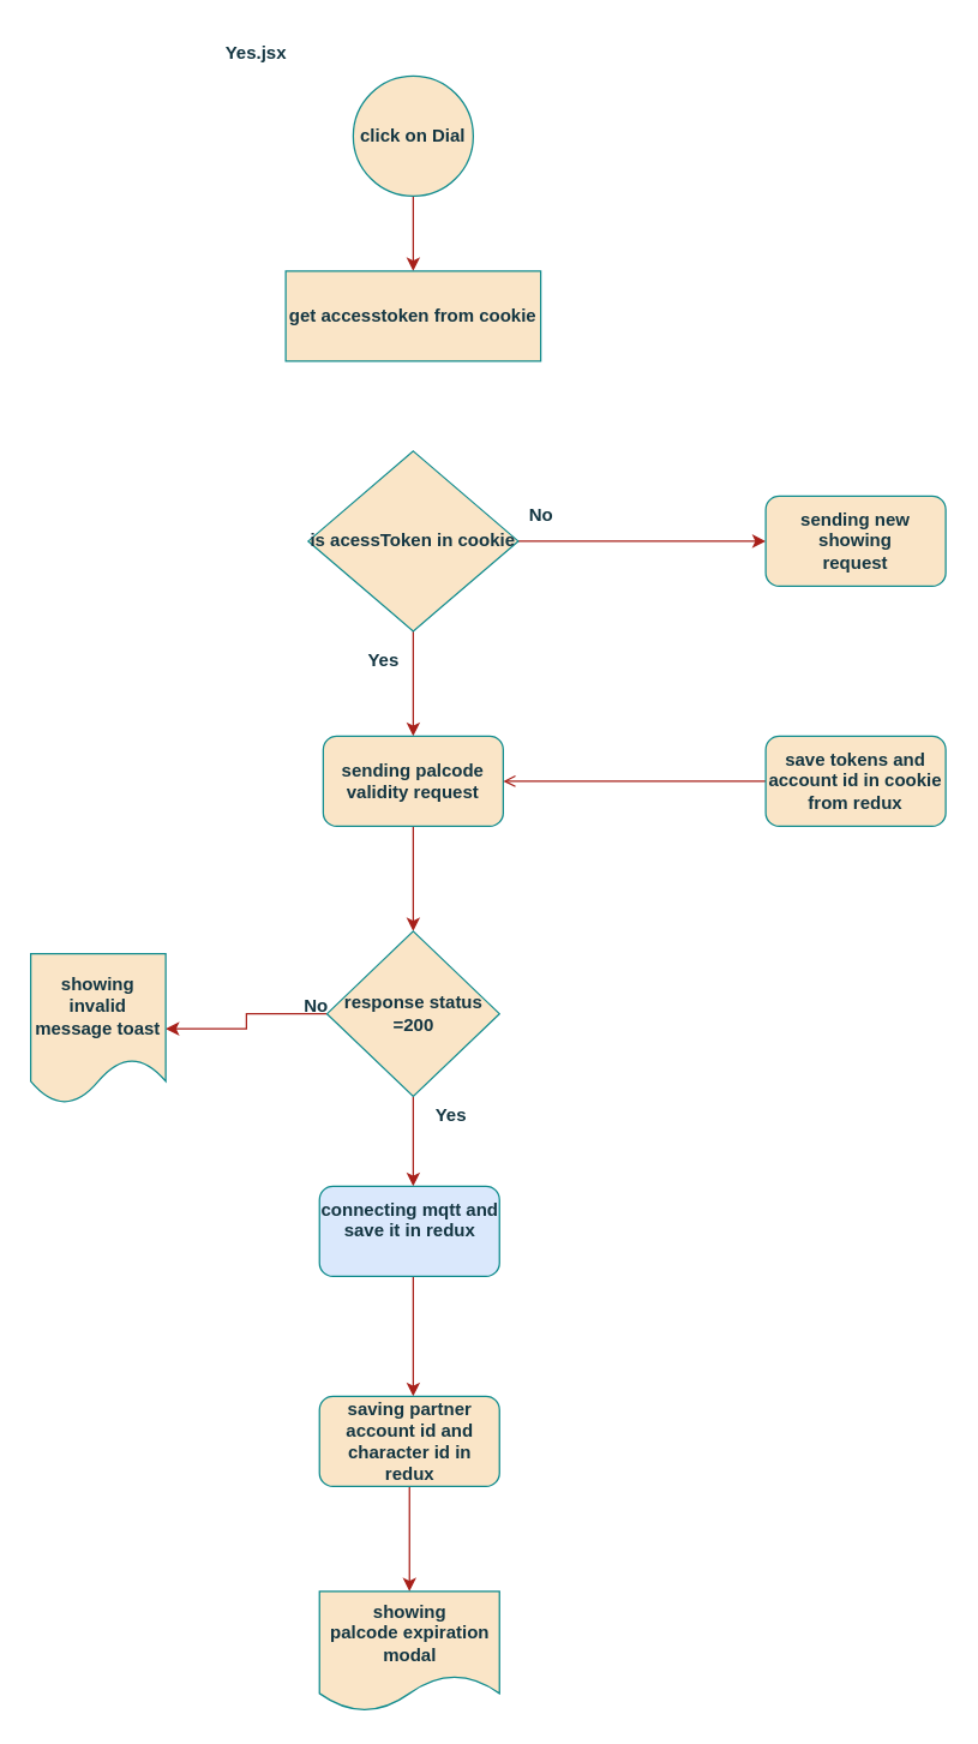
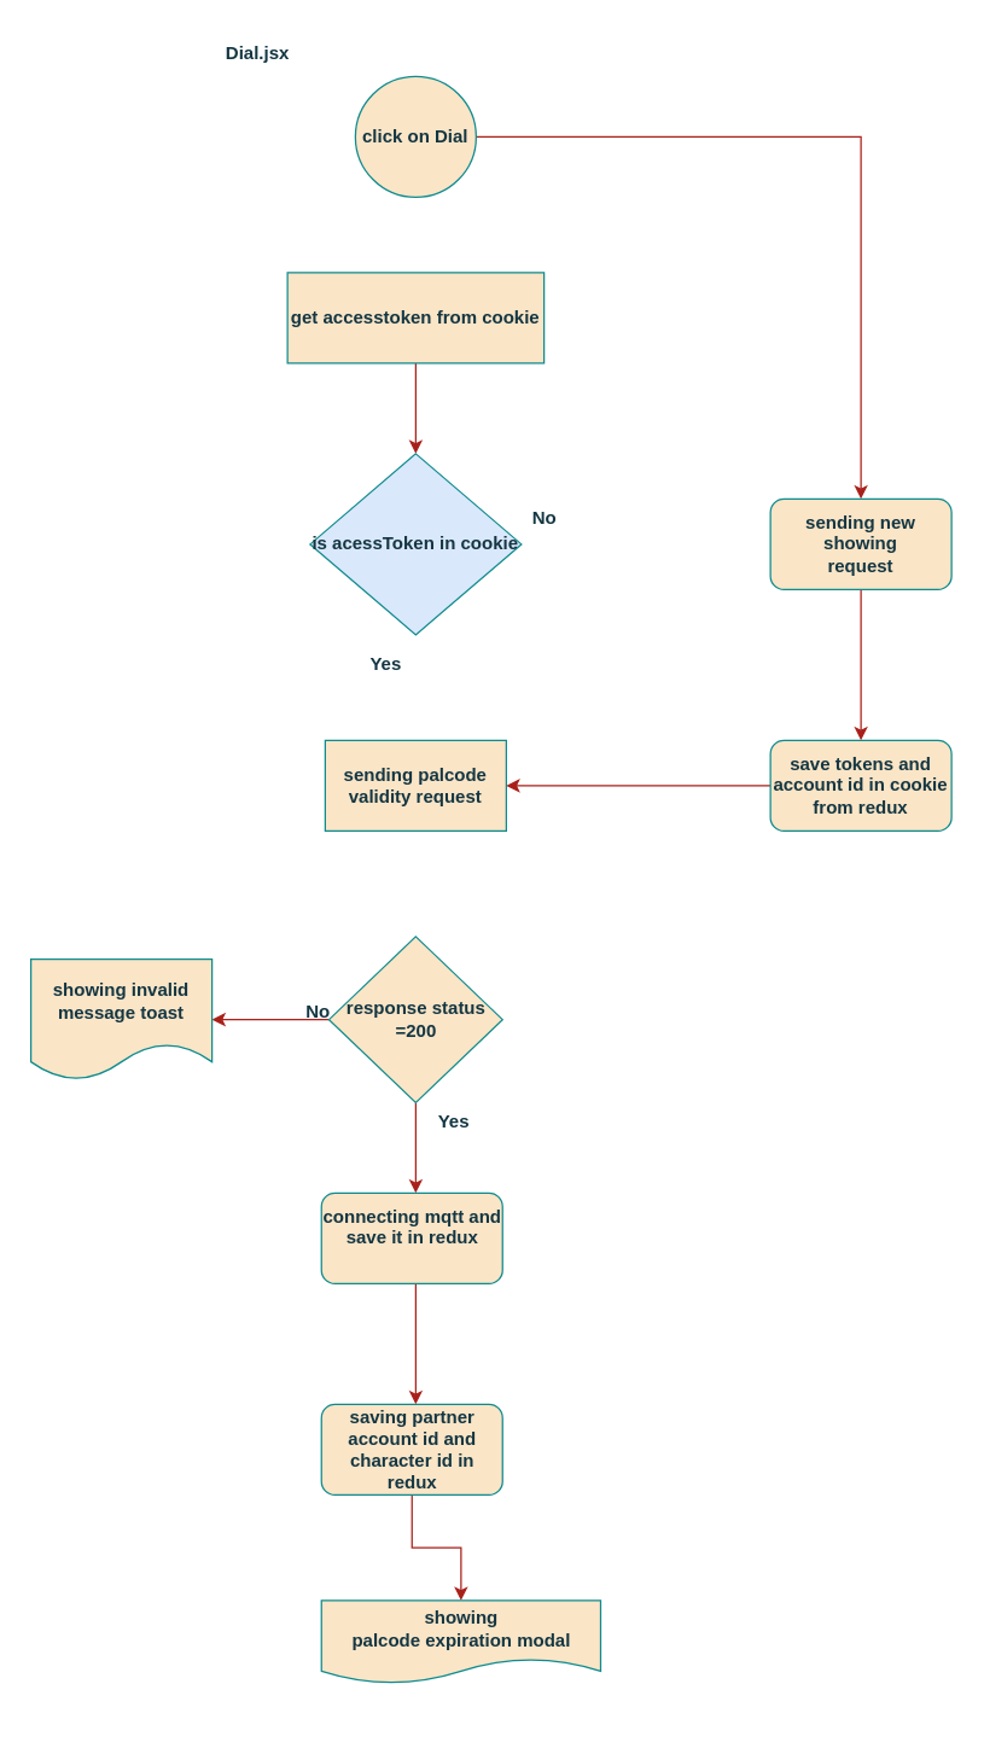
  <mxCell id="0" />
  <mxCell id="1" parent="0" />
- <mxCell id="2" value="" style="edgeStyle=orthogonalEdgeStyle;rounded=0;orthogonalLoop=1;jettySize=auto;html=1;labelBackgroundColor=none;strokeColor=#A8201A;fontColor=default;" edge="1" parent="1" source="3" target="5"><mxGeometry relative="1" as="geometry" /></mxCell>
+ <mxCell id="2" value="" style="edgeStyle=orthogonalEdgeStyle;rounded=0;orthogonalLoop=1;jettySize=auto;html=1;labelBackgroundColor=none;strokeColor=#A8201A;fontColor=default;" edge="1" parent="1" source="3" target="21"><mxGeometry relative="1" as="geometry" /></mxCell>
  <mxCell id="3" value="click on Dial " style="ellipse;whiteSpace=wrap;html=1;aspect=fixed;labelBackgroundColor=none;fillColor=#FAE5C7;strokeColor=#0F8B8D;fontColor=#143642;fontStyle=1" vertex="1" parent="1"><mxGeometry x="235" y="50" width="80" height="80" as="geometry" /></mxCell>
+ <mxCell id="4" value="" style="edgeStyle=orthogonalEdgeStyle;rounded=0;orthogonalLoop=1;jettySize=auto;html=1;labelBackgroundColor=none;strokeColor=#A8201A;fontColor=default;" edge="1" parent="1" source="5" target="8"><mxGeometry relative="1" as="geometry" /></mxCell>
  <mxCell id="5" value="get accesstoken from cookie" style="rounded=0;whiteSpace=wrap;html=1;labelBackgroundColor=none;fillColor=#FAE5C7;strokeColor=#0F8B8D;fontColor=#143642;fontStyle=1" vertex="1" parent="1"><mxGeometry x="190" y="180" width="170" height="60" as="geometry" /></mxCell>
- <mxCell id="6" value="" style="edgeStyle=orthogonalEdgeStyle;rounded=0;orthogonalLoop=1;jettySize=auto;html=1;labelBackgroundColor=none;strokeColor=#A8201A;fontColor=default;" edge="1" parent="1" source="8" target="10"><mxGeometry relative="1" as="geometry"><Array as="points"><mxPoint x="275" y="460" /><mxPoint x="275" y="460" /></Array></mxGeometry></mxCell>
- <mxCell id="7" style="edgeStyle=orthogonalEdgeStyle;rounded=0;orthogonalLoop=1;jettySize=auto;html=1;labelBackgroundColor=none;strokeColor=#A8201A;fontColor=default;" edge="1" parent="1" source="8" target="21"><mxGeometry relative="1" as="geometry" /></mxCell>
- <mxCell id="8" value="is acessToken in cookie" style="rhombus;whiteSpace=wrap;html=1;labelBackgroundColor=none;fillColor=#FAE5C7;strokeColor=#0F8B8D;fontColor=#143642;fontStyle=1" vertex="1" parent="1"><mxGeometry x="205" y="300" width="140" height="120" as="geometry" /></mxCell>
- <mxCell id="9" value="" style="edgeStyle=orthogonalEdgeStyle;rounded=0;orthogonalLoop=1;jettySize=auto;html=1;labelBackgroundColor=none;strokeColor=#A8201A;fontColor=default;" edge="1" parent="1" source="10" target="14"><mxGeometry relative="1" as="geometry" /></mxCell>
- <mxCell id="10" value="sending palcode validity request " style="whiteSpace=wrap;html=1;labelBackgroundColor=none;fillColor=#FAE5C7;strokeColor=#0F8B8D;fontColor=#143642;fontStyle=1;rounded=1;" vertex="1" parent="1"><mxGeometry x="215" y="490" width="120" height="60" as="geometry" /></mxCell>
+ <mxCell id="8" value="is acessToken in cookie" style="rhombus;whiteSpace=wrap;html=1;labelBackgroundColor=none;fillColor=#dae8fc;strokeColor=#0F8B8D;fontColor=#143642;fontStyle=1;" vertex="1" parent="1"><mxGeometry x="205" y="300" width="140" height="120" as="geometry" /></mxCell>
+ <mxCell id="10" value="sending palcode validity request " style="whiteSpace=wrap;html=1;labelBackgroundColor=none;fillColor=#FAE5C7;strokeColor=#0F8B8D;fontColor=#143642;fontStyle=1" vertex="1" parent="1"><mxGeometry x="215" y="490" width="120" height="60" as="geometry" /></mxCell>
  <mxCell id="11" value="Yes" style="text;html=1;align=center;verticalAlign=middle;resizable=0;points=[];autosize=1;strokeColor=none;fillColor=none;labelBackgroundColor=none;fontColor=#143642;fontStyle=1" vertex="1" parent="1"><mxGeometry x="235" y="425" width="40" height="30" as="geometry" /></mxCell>
  <mxCell id="12" value="" style="edgeStyle=orthogonalEdgeStyle;rounded=0;orthogonalLoop=1;jettySize=auto;html=1;labelBackgroundColor=none;strokeColor=#A8201A;fontColor=default;" edge="1" parent="1" source="14"><mxGeometry relative="1" as="geometry"><mxPoint x="275" y="790" as="targetPoint" /></mxGeometry></mxCell>
  <mxCell id="13" value="" style="edgeStyle=orthogonalEdgeStyle;rounded=0;orthogonalLoop=1;jettySize=auto;html=1;strokeColor=#A8201A;fontColor=#143642;fillColor=#FAE5C7;" edge="1" parent="1" source="14" target="26"><mxGeometry relative="1" as="geometry" /></mxCell>
  <mxCell id="14" value="response status =200" style="rhombus;whiteSpace=wrap;html=1;labelBackgroundColor=none;fillColor=#FAE5C7;strokeColor=#0F8B8D;fontColor=#143642;fontStyle=1" vertex="1" parent="1"><mxGeometry x="217.5" y="620" width="115" height="110" as="geometry" /></mxCell>
  <mxCell id="15" value="" style="edgeStyle=orthogonalEdgeStyle;rounded=0;orthogonalLoop=1;jettySize=auto;html=1;labelBackgroundColor=none;strokeColor=#A8201A;fontColor=default;" edge="1" parent="1"><mxGeometry relative="1" as="geometry"><mxPoint x="275" y="850" as="sourcePoint" /><mxPoint x="275" y="930" as="targetPoint" /></mxGeometry></mxCell>
- <mxCell id="16" value="&#10;connecting mqtt and save it in redux&#10;&#10;" style="rounded=1;whiteSpace=wrap;html=1;labelBackgroundColor=none;fillColor=#dae8fc;strokeColor=#0F8B8D;fontColor=#143642;fontStyle=1;" vertex="1" parent="1"><mxGeometry x="212.5" y="790" width="120" height="60" as="geometry" /></mxCell>
+ <mxCell id="16" value="&#10;connecting mqtt and save it in redux&#10;&#10;" style="rounded=1;whiteSpace=wrap;html=1;labelBackgroundColor=none;fillColor=#FAE5C7;strokeColor=#0F8B8D;fontColor=#143642;fontStyle=1" vertex="1" parent="1"><mxGeometry x="212.5" y="790" width="120" height="60" as="geometry" /></mxCell>
  <mxCell id="17" value="" style="edgeStyle=orthogonalEdgeStyle;rounded=0;orthogonalLoop=1;jettySize=auto;html=1;labelBackgroundColor=none;strokeColor=#A8201A;fontColor=default;" edge="1" parent="1" source="18" target="19"><mxGeometry relative="1" as="geometry" /></mxCell>
  <mxCell id="18" value="saving partner account id and character id in redux&lt;br&gt;" style="rounded=1;whiteSpace=wrap;html=1;labelBackgroundColor=none;fillColor=#FAE5C7;strokeColor=#0F8B8D;fontColor=#143642;fontStyle=1" vertex="1" parent="1"><mxGeometry x="212.5" y="930" width="120" height="60" as="geometry" /></mxCell>
- <mxCell id="19" value="&lt;div&gt;showing &lt;br&gt;&lt;/div&gt;&lt;div&gt;palcode expiration modal&lt;br&gt;&lt;/div&gt;" style="shape=document;whiteSpace=wrap;html=1;boundedLbl=1;rounded=1;labelBackgroundColor=none;fillColor=#FAE5C7;strokeColor=#0F8B8D;fontColor=#143642;fontStyle=1" vertex="1" parent="1"><mxGeometry x="212.5" y="1060" width="120" height="80" as="geometry" /></mxCell>
+ <mxCell id="19" value="&lt;div&gt;showing &lt;br&gt;&lt;/div&gt;&lt;div&gt;palcode expiration modal&lt;br&gt;&lt;/div&gt;" style="shape=document;whiteSpace=wrap;html=1;boundedLbl=1;rounded=1;labelBackgroundColor=none;fillColor=#FAE5C7;strokeColor=#0F8B8D;fontColor=#143642;fontStyle=1" vertex="1" parent="1"><mxGeometry x="212.5" y="1060" width="185" height="55" as="geometry" /></mxCell>
+ <mxCell id="20" value="" style="edgeStyle=orthogonalEdgeStyle;rounded=0;orthogonalLoop=1;jettySize=auto;html=1;labelBackgroundColor=none;strokeColor=#A8201A;fontColor=default;" edge="1" parent="1" source="21" target="23"><mxGeometry relative="1" as="geometry" /></mxCell>
  <mxCell id="21" value="&lt;div&gt;sending new showing &lt;br&gt;&lt;/div&gt;&lt;div&gt;request &lt;br&gt;&lt;/div&gt;" style="rounded=1;whiteSpace=wrap;html=1;labelBackgroundColor=none;fillColor=#FAE5C7;strokeColor=#0F8B8D;fontColor=#143642;fontStyle=1" vertex="1" parent="1"><mxGeometry x="510" y="330" width="120" height="60" as="geometry" /></mxCell>
- <mxCell id="22" style="edgeStyle=orthogonalEdgeStyle;rounded=0;orthogonalLoop=1;jettySize=auto;html=1;exitX=0;exitY=0.5;exitDx=0;exitDy=0;labelBackgroundColor=none;strokeColor=#A8201A;fontColor=default;endArrow=open;" edge="1" parent="1" source="23" target="10"><mxGeometry relative="1" as="geometry" /></mxCell>
+ <mxCell id="22" style="edgeStyle=orthogonalEdgeStyle;rounded=0;orthogonalLoop=1;jettySize=auto;html=1;exitX=0;exitY=0.5;exitDx=0;exitDy=0;labelBackgroundColor=none;strokeColor=#A8201A;fontColor=default;" edge="1" parent="1" source="23" target="10"><mxGeometry relative="1" as="geometry" /></mxCell>
  <mxCell id="23" value="save tokens and account id in cookie from redux" style="rounded=1;whiteSpace=wrap;html=1;labelBackgroundColor=none;fillColor=#FAE5C7;strokeColor=#0F8B8D;fontColor=#143642;fontStyle=1" vertex="1" parent="1"><mxGeometry x="510" y="490" width="120" height="60" as="geometry" /></mxCell>
  <mxCell id="24" value="No" style="text;html=1;align=center;verticalAlign=middle;resizable=0;points=[];autosize=1;strokeColor=none;fillColor=none;labelBackgroundColor=none;fontColor=#143642;fontStyle=1" vertex="1" parent="1"><mxGeometry x="340" y="328" width="40" height="30" as="geometry" /></mxCell>
- <mxCell id="25" value="&lt;b&gt;Yes.jsx&lt;/b&gt;" style="text;html=1;align=center;verticalAlign=middle;resizable=0;points=[];autosize=1;strokeColor=none;fillColor=none;fontColor=#143642;" vertex="1" parent="1"><mxGeometry x="140" y="20" width="60" height="30" as="geometry" /></mxCell>
- <mxCell id="26" value="showing invalid message toast " style="shape=document;whiteSpace=wrap;html=1;boundedLbl=1;fillColor=#FAE5C7;strokeColor=#0F8B8D;fontColor=#143642;labelBackgroundColor=none;fontStyle=1;" vertex="1" parent="1"><mxGeometry x="20" y="635" width="90" height="100" as="geometry" /></mxCell>
+ <mxCell id="25" value="&lt;b&gt;Dial.jsx&lt;/b&gt;" style="text;html=1;align=center;verticalAlign=middle;resizable=0;points=[];autosize=1;strokeColor=none;fillColor=none;fontColor=#143642;" vertex="1" parent="1"><mxGeometry x="140" y="20" width="60" height="30" as="geometry" /></mxCell>
+ <mxCell id="26" value="showing invalid message toast " style="shape=document;whiteSpace=wrap;html=1;boundedLbl=1;fillColor=#FAE5C7;strokeColor=#0F8B8D;fontColor=#143642;labelBackgroundColor=none;fontStyle=1;" vertex="1" parent="1"><mxGeometry x="20" y="635" width="120" height="80" as="geometry" /></mxCell>
  <mxCell id="27" value="Yes" style="text;html=1;align=center;verticalAlign=middle;resizable=0;points=[];autosize=1;strokeColor=none;fillColor=none;fontColor=#143642;fontStyle=1" vertex="1" parent="1"><mxGeometry x="280" y="728" width="40" height="30" as="geometry" /></mxCell>
  <mxCell id="28" value="No" style="text;html=1;align=center;verticalAlign=middle;resizable=0;points=[];autosize=1;strokeColor=none;fillColor=none;fontColor=#143642;fontStyle=1" vertex="1" parent="1"><mxGeometry x="190" y="655" width="40" height="30" as="geometry" /></mxCell>
